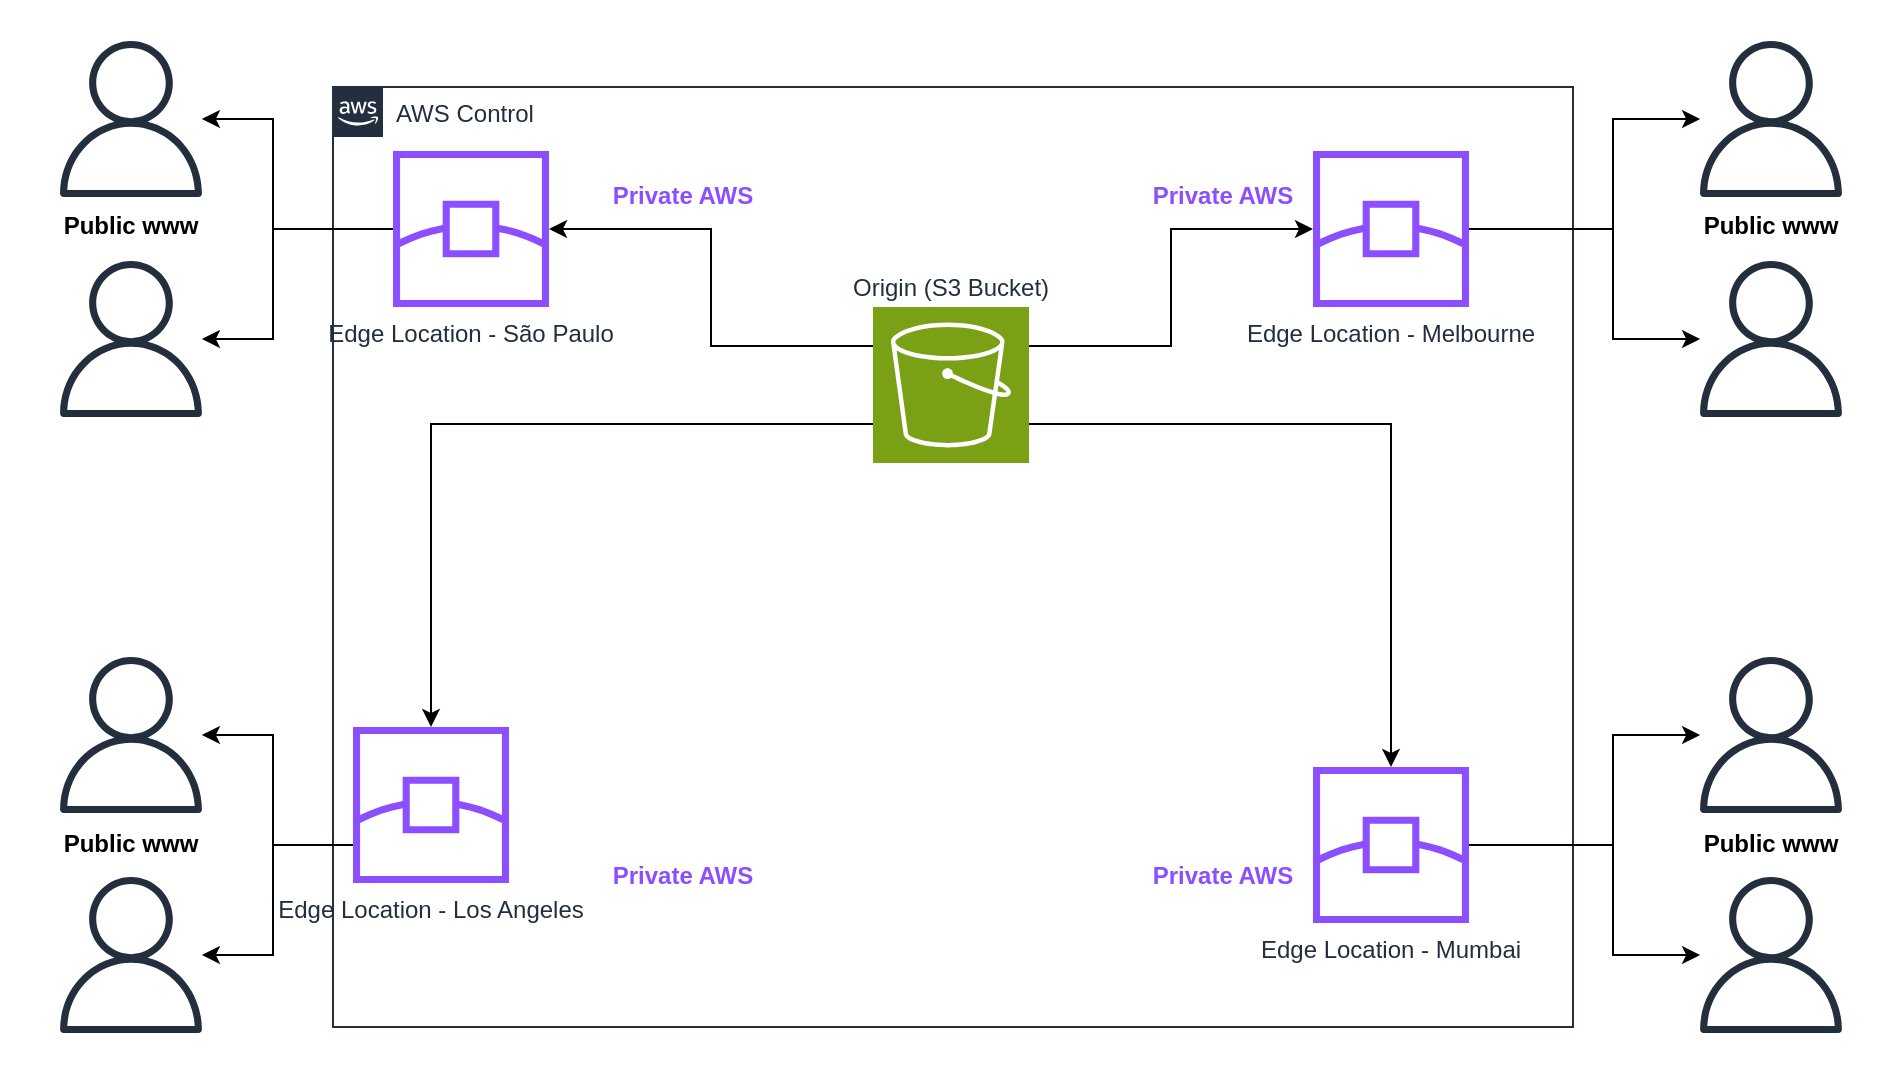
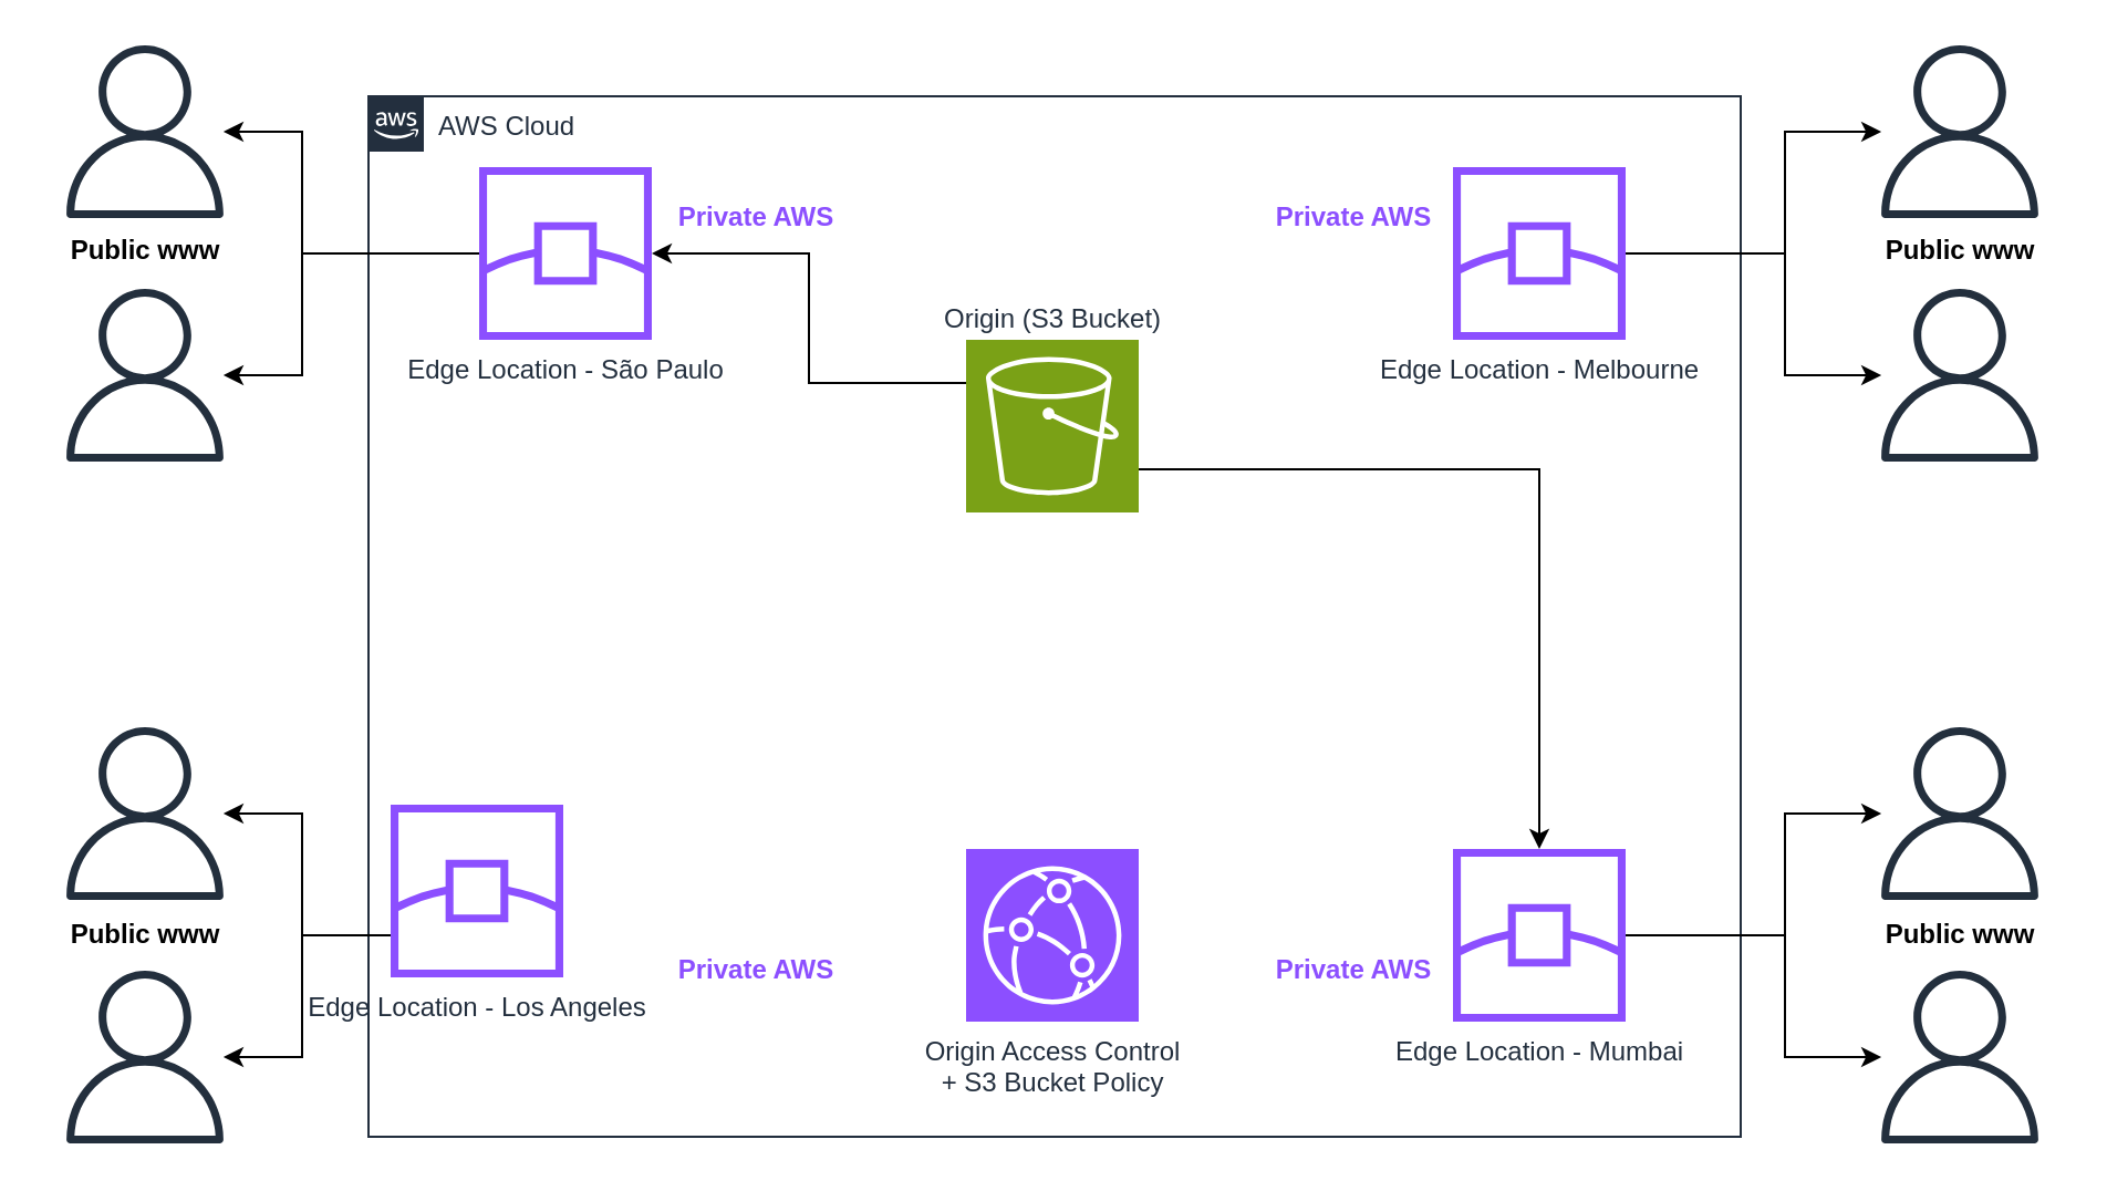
  <mxCell id="0" />
  <mxCell id="1" parent="0" />
- <mxCell id="2" value="AWS Control" style="points=[[0,0],[0.25,0],[0.5,0],[0.75,0],[1,0],[1,0.25],[1,0.5],[1,0.75],[1,1],[0.75,1],[0.5,1],[0.25,1],[0,1],[0,0.75],[0,0.5],[0,0.25]];outlineConnect=0;gradientColor=none;html=1;whiteSpace=wrap;fontSize=12;fontStyle=0;container=1;pointerEvents=0;collapsible=0;recursiveResize=0;shape=mxgraph.aws4.group;grIcon=mxgraph.aws4.group_aws_cloud_alt;strokeColor=#232F3E;fillColor=none;verticalAlign=top;align=left;spacingLeft=30;fontColor=#232F3E;dashed=0;" vertex="1" parent="1"><mxGeometry x="166" y="43" width="620" height="470" as="geometry" /></mxCell>
+ <mxCell id="2" value="AWS Cloud" style="points=[[0,0],[0.25,0],[0.5,0],[0.75,0],[1,0],[1,0.25],[1,0.5],[1,0.75],[1,1],[0.75,1],[0.5,1],[0.25,1],[0,1],[0,0.75],[0,0.5],[0,0.25]];outlineConnect=0;gradientColor=none;html=1;whiteSpace=wrap;fontSize=12;fontStyle=0;container=1;pointerEvents=0;collapsible=0;recursiveResize=0;shape=mxgraph.aws4.group;grIcon=mxgraph.aws4.group_aws_cloud_alt;strokeColor=#232F3E;fillColor=none;verticalAlign=top;align=left;spacingLeft=30;fontColor=#232F3E;dashed=0;" vertex="1" parent="1"><mxGeometry x="166" y="43" width="620" height="470" as="geometry" /></mxCell>
  <mxCell id="3" value="Private AWS" style="text;html=1;align=center;verticalAlign=middle;resizable=0;points=[];autosize=1;strokeColor=none;fillColor=none;fontColor=#8C4FFF;fontStyle=1" vertex="1" parent="2"><mxGeometry x="130" y="40" width="90" height="30" as="geometry" /></mxCell>
  <mxCell id="4" value="Private AWS" style="text;html=1;align=center;verticalAlign=middle;resizable=0;points=[];autosize=1;strokeColor=none;fillColor=none;fontColor=#8C4FFF;fontStyle=1" vertex="1" parent="2"><mxGeometry x="400" y="40" width="90" height="30" as="geometry" /></mxCell>
  <mxCell id="5" value="Private AWS" style="text;html=1;align=center;verticalAlign=middle;resizable=0;points=[];autosize=1;strokeColor=none;fillColor=none;fontColor=#8C4FFF;fontStyle=1" vertex="1" parent="2"><mxGeometry x="130" y="380" width="90" height="30" as="geometry" /></mxCell>
  <mxCell id="6" value="Private AWS" style="text;html=1;align=center;verticalAlign=middle;resizable=0;points=[];autosize=1;strokeColor=none;fillColor=none;fontColor=#8C4FFF;fontStyle=1" vertex="1" parent="2"><mxGeometry x="400" y="380" width="90" height="30" as="geometry" /></mxCell>
  <mxCell id="7" value="Origin (S3 Bucket)" style="sketch=0;points=[[0,0,0],[0.25,0,0],[0.5,0,0],[0.75,0,0],[1,0,0],[0,1,0],[0.25,1,0],[0.5,1,0],[0.75,1,0],[1,1,0],[0,0.25,0],[0,0.5,0],[0,0.75,0],[1,0.25,0],[1,0.5,0],[1,0.75,0]];outlineConnect=0;fontColor=#232F3E;fillColor=#7AA116;strokeColor=#ffffff;dashed=0;verticalLabelPosition=top;verticalAlign=bottom;align=center;html=1;fontSize=12;fontStyle=0;aspect=fixed;shape=mxgraph.aws4.resourceIcon;resIcon=mxgraph.aws4.s3;labelPosition=center;" vertex="1" parent="1"><mxGeometry x="436" y="153" width="78" height="78" as="geometry" /></mxCell>
+ <mxCell id="8" value="Origin Access Control&lt;div&gt;+ S3 Bucket Policy&lt;/div&gt;" style="sketch=0;points=[[0,0,0],[0.25,0,0],[0.5,0,0],[0.75,0,0],[1,0,0],[0,1,0],[0.25,1,0],[0.5,1,0],[0.75,1,0],[1,1,0],[0,0.25,0],[0,0.5,0],[0,0.75,0],[1,0.25,0],[1,0.5,0],[1,0.75,0]];outlineConnect=0;fontColor=#232F3E;fillColor=#8C4FFF;strokeColor=#ffffff;dashed=0;verticalLabelPosition=bottom;verticalAlign=top;align=center;html=1;fontSize=12;fontStyle=0;aspect=fixed;shape=mxgraph.aws4.resourceIcon;resIcon=mxgraph.aws4.cloudfront;" vertex="1" parent="1"><mxGeometry x="436" y="383" width="78" height="78" as="geometry" /></mxCell>
  <mxCell id="9" style="edgeStyle=orthogonalEdgeStyle;rounded=0;orthogonalLoop=1;jettySize=auto;html=1;" edge="1" parent="1" source="11" target="27"><mxGeometry relative="1" as="geometry"><Array as="points"><mxPoint x="136" y="422" /><mxPoint x="136" y="367" /></Array></mxGeometry></mxCell>
  <mxCell id="10" style="edgeStyle=orthogonalEdgeStyle;rounded=0;orthogonalLoop=1;jettySize=auto;html=1;" edge="1" parent="1" source="11" target="28"><mxGeometry relative="1" as="geometry"><Array as="points"><mxPoint x="136" y="422" /><mxPoint x="136" y="477" /></Array></mxGeometry></mxCell>
  <mxCell id="11" value="Edge Location - Los Angeles" style="sketch=0;outlineConnect=0;fontColor=#232F3E;gradientColor=none;fillColor=#8C4FFF;strokeColor=none;dashed=0;verticalLabelPosition=bottom;verticalAlign=top;align=center;html=1;fontSize=12;fontStyle=0;aspect=fixed;pointerEvents=1;shape=mxgraph.aws4.edge_location;" vertex="1" parent="1"><mxGeometry x="176" y="363" width="78" height="78" as="geometry" /></mxCell>
  <mxCell id="12" style="edgeStyle=orthogonalEdgeStyle;rounded=0;orthogonalLoop=1;jettySize=auto;html=1;" edge="1" parent="1" source="14" target="25"><mxGeometry relative="1" as="geometry"><Array as="points"><mxPoint x="136" y="114" /><mxPoint x="136" y="59" /></Array></mxGeometry></mxCell>
  <mxCell id="13" style="edgeStyle=orthogonalEdgeStyle;rounded=0;orthogonalLoop=1;jettySize=auto;html=1;" edge="1" parent="1" source="14" target="26"><mxGeometry relative="1" as="geometry"><Array as="points"><mxPoint x="136" y="114" /><mxPoint x="136" y="169" /></Array></mxGeometry></mxCell>
- <mxCell id="14" value="Edge Location - São Paulo" style="sketch=0;outlineConnect=0;fontColor=#232F3E;gradientColor=none;fillColor=#8C4FFF;strokeColor=none;dashed=0;verticalLabelPosition=bottom;verticalAlign=top;align=center;html=1;fontSize=12;fontStyle=0;aspect=fixed;pointerEvents=1;shape=mxgraph.aws4.edge_location;" vertex="1" parent="1"><mxGeometry x="196" y="75" width="78" height="78" as="geometry" /></mxCell>
+ <mxCell id="14" value="Edge Location - São Paulo" style="sketch=0;outlineConnect=0;fontColor=#232F3E;gradientColor=none;fillColor=#8C4FFF;strokeColor=none;dashed=0;verticalLabelPosition=bottom;verticalAlign=top;align=center;html=1;fontSize=12;fontStyle=0;aspect=fixed;pointerEvents=1;shape=mxgraph.aws4.edge_location;" vertex="1" parent="1"><mxGeometry x="216" y="75" width="78" height="78" as="geometry" /></mxCell>
  <mxCell id="15" style="edgeStyle=orthogonalEdgeStyle;rounded=0;orthogonalLoop=1;jettySize=auto;html=1;" edge="1" parent="1" source="17" target="29"><mxGeometry relative="1" as="geometry"><Array as="points"><mxPoint x="806" y="422" /><mxPoint x="806" y="367" /></Array></mxGeometry></mxCell>
  <mxCell id="16" style="edgeStyle=orthogonalEdgeStyle;rounded=0;orthogonalLoop=1;jettySize=auto;html=1;" edge="1" parent="1" source="17" target="30"><mxGeometry relative="1" as="geometry"><Array as="points"><mxPoint x="806" y="422" /><mxPoint x="806" y="477" /></Array></mxGeometry></mxCell>
  <mxCell id="17" value="Edge Location - Mumbai" style="sketch=0;outlineConnect=0;fontColor=#232F3E;gradientColor=none;fillColor=#8C4FFF;strokeColor=none;dashed=0;verticalLabelPosition=bottom;verticalAlign=top;align=center;html=1;fontSize=12;fontStyle=0;aspect=fixed;pointerEvents=1;shape=mxgraph.aws4.edge_location;" vertex="1" parent="1"><mxGeometry x="656" y="383" width="78" height="78" as="geometry" /></mxCell>
  <mxCell id="18" style="edgeStyle=orthogonalEdgeStyle;rounded=0;orthogonalLoop=1;jettySize=auto;html=1;" edge="1" parent="1" source="20" target="31"><mxGeometry relative="1" as="geometry"><Array as="points"><mxPoint x="806" y="114" /><mxPoint x="806" y="59" /></Array></mxGeometry></mxCell>
  <mxCell id="19" style="edgeStyle=orthogonalEdgeStyle;rounded=0;orthogonalLoop=1;jettySize=auto;html=1;" edge="1" parent="1" source="20" target="32"><mxGeometry relative="1" as="geometry"><Array as="points"><mxPoint x="806" y="114" /><mxPoint x="806" y="169" /></Array></mxGeometry></mxCell>
  <mxCell id="20" value="Edge Location - Melbourne" style="sketch=0;outlineConnect=0;fontColor=#232F3E;gradientColor=none;fillColor=#8C4FFF;strokeColor=none;dashed=0;verticalLabelPosition=bottom;verticalAlign=top;align=center;html=1;fontSize=12;fontStyle=0;aspect=fixed;pointerEvents=1;shape=mxgraph.aws4.edge_location;" vertex="1" parent="1"><mxGeometry x="656" y="75" width="78" height="78" as="geometry" /></mxCell>
  <mxCell id="21" style="edgeStyle=orthogonalEdgeStyle;rounded=0;orthogonalLoop=1;jettySize=auto;html=1;exitX=0;exitY=0.25;exitDx=0;exitDy=0;exitPerimeter=0;" edge="1" parent="1" source="7" target="14"><mxGeometry relative="1" as="geometry" /></mxCell>
- <mxCell id="22" style="edgeStyle=orthogonalEdgeStyle;rounded=0;orthogonalLoop=1;jettySize=auto;html=1;exitX=0;exitY=0.75;exitDx=0;exitDy=0;exitPerimeter=0;" edge="1" parent="1" source="7" target="11"><mxGeometry relative="1" as="geometry" /></mxCell>
- <mxCell id="23" style="edgeStyle=orthogonalEdgeStyle;rounded=0;orthogonalLoop=1;jettySize=auto;html=1;exitX=1;exitY=0.25;exitDx=0;exitDy=0;exitPerimeter=0;" edge="1" parent="1" source="7" target="20"><mxGeometry relative="1" as="geometry" /></mxCell>
  <mxCell id="24" style="edgeStyle=orthogonalEdgeStyle;rounded=0;orthogonalLoop=1;jettySize=auto;html=1;exitX=1;exitY=0.75;exitDx=0;exitDy=0;exitPerimeter=0;" edge="1" parent="1" source="7" target="17"><mxGeometry relative="1" as="geometry" /></mxCell>
  <mxCell id="25" value="" style="sketch=0;outlineConnect=0;fontColor=#232F3E;gradientColor=none;fillColor=#232F3D;strokeColor=none;dashed=0;verticalLabelPosition=bottom;verticalAlign=top;align=center;html=1;fontSize=12;fontStyle=0;aspect=fixed;pointerEvents=1;shape=mxgraph.aws4.user;" vertex="1" parent="1"><mxGeometry x="26" y="20" width="78" height="78" as="geometry" /></mxCell>
  <mxCell id="26" value="" style="sketch=0;outlineConnect=0;fontColor=#232F3E;gradientColor=none;fillColor=#232F3D;strokeColor=none;dashed=0;verticalLabelPosition=bottom;verticalAlign=top;align=center;html=1;fontSize=12;fontStyle=0;aspect=fixed;pointerEvents=1;shape=mxgraph.aws4.user;" vertex="1" parent="1"><mxGeometry x="26" y="130" width="78" height="78" as="geometry" /></mxCell>
  <mxCell id="27" value="" style="sketch=0;outlineConnect=0;fontColor=#232F3E;gradientColor=none;fillColor=#232F3D;strokeColor=none;dashed=0;verticalLabelPosition=bottom;verticalAlign=top;align=center;html=1;fontSize=12;fontStyle=0;aspect=fixed;pointerEvents=1;shape=mxgraph.aws4.user;" vertex="1" parent="1"><mxGeometry x="26" y="328" width="78" height="78" as="geometry" /></mxCell>
  <mxCell id="28" value="" style="sketch=0;outlineConnect=0;fontColor=#232F3E;gradientColor=none;fillColor=#232F3D;strokeColor=none;dashed=0;verticalLabelPosition=bottom;verticalAlign=top;align=center;html=1;fontSize=12;fontStyle=0;aspect=fixed;pointerEvents=1;shape=mxgraph.aws4.user;" vertex="1" parent="1"><mxGeometry x="26" y="438" width="78" height="78" as="geometry" /></mxCell>
  <mxCell id="29" value="" style="sketch=0;outlineConnect=0;fontColor=#232F3E;gradientColor=none;fillColor=#232F3D;strokeColor=none;dashed=0;verticalLabelPosition=bottom;verticalAlign=top;align=center;html=1;fontSize=12;fontStyle=0;aspect=fixed;pointerEvents=1;shape=mxgraph.aws4.user;" vertex="1" parent="1"><mxGeometry x="846" y="328" width="78" height="78" as="geometry" /></mxCell>
  <mxCell id="30" value="" style="sketch=0;outlineConnect=0;fontColor=#232F3E;gradientColor=none;fillColor=#232F3D;strokeColor=none;dashed=0;verticalLabelPosition=bottom;verticalAlign=top;align=center;html=1;fontSize=12;fontStyle=0;aspect=fixed;pointerEvents=1;shape=mxgraph.aws4.user;" vertex="1" parent="1"><mxGeometry x="846" y="438" width="78" height="78" as="geometry" /></mxCell>
  <mxCell id="31" value="" style="sketch=0;outlineConnect=0;fontColor=#232F3E;gradientColor=none;fillColor=#232F3D;strokeColor=none;dashed=0;verticalLabelPosition=bottom;verticalAlign=top;align=center;html=1;fontSize=12;fontStyle=0;aspect=fixed;pointerEvents=1;shape=mxgraph.aws4.user;" vertex="1" parent="1"><mxGeometry x="846" y="20" width="78" height="78" as="geometry" /></mxCell>
  <mxCell id="32" value="" style="sketch=0;outlineConnect=0;fontColor=#232F3E;gradientColor=none;fillColor=#232F3D;strokeColor=none;dashed=0;verticalLabelPosition=bottom;verticalAlign=top;align=center;html=1;fontSize=12;fontStyle=0;aspect=fixed;pointerEvents=1;shape=mxgraph.aws4.user;" vertex="1" parent="1"><mxGeometry x="846" y="130" width="78" height="78" as="geometry" /></mxCell>
  <mxCell id="33" value="Public www" style="text;html=1;align=center;verticalAlign=middle;resizable=0;points=[];autosize=1;strokeColor=none;fillColor=none;fontStyle=1" vertex="1" parent="1"><mxGeometry x="20" y="98" width="90" height="30" as="geometry" /></mxCell>
  <mxCell id="34" value="Public www" style="text;html=1;align=center;verticalAlign=middle;resizable=0;points=[];autosize=1;strokeColor=none;fillColor=none;fontStyle=1" vertex="1" parent="1"><mxGeometry x="20" y="407" width="90" height="30" as="geometry" /></mxCell>
  <mxCell id="35" value="Public www" style="text;html=1;align=center;verticalAlign=middle;resizable=0;points=[];autosize=1;strokeColor=none;fillColor=none;fontStyle=1" vertex="1" parent="1"><mxGeometry x="840" y="98" width="90" height="30" as="geometry" /></mxCell>
  <mxCell id="36" value="Public www" style="text;html=1;align=center;verticalAlign=middle;resizable=0;points=[];autosize=1;strokeColor=none;fillColor=none;fontStyle=1" vertex="1" parent="1"><mxGeometry x="840" y="407" width="90" height="30" as="geometry" /></mxCell>
